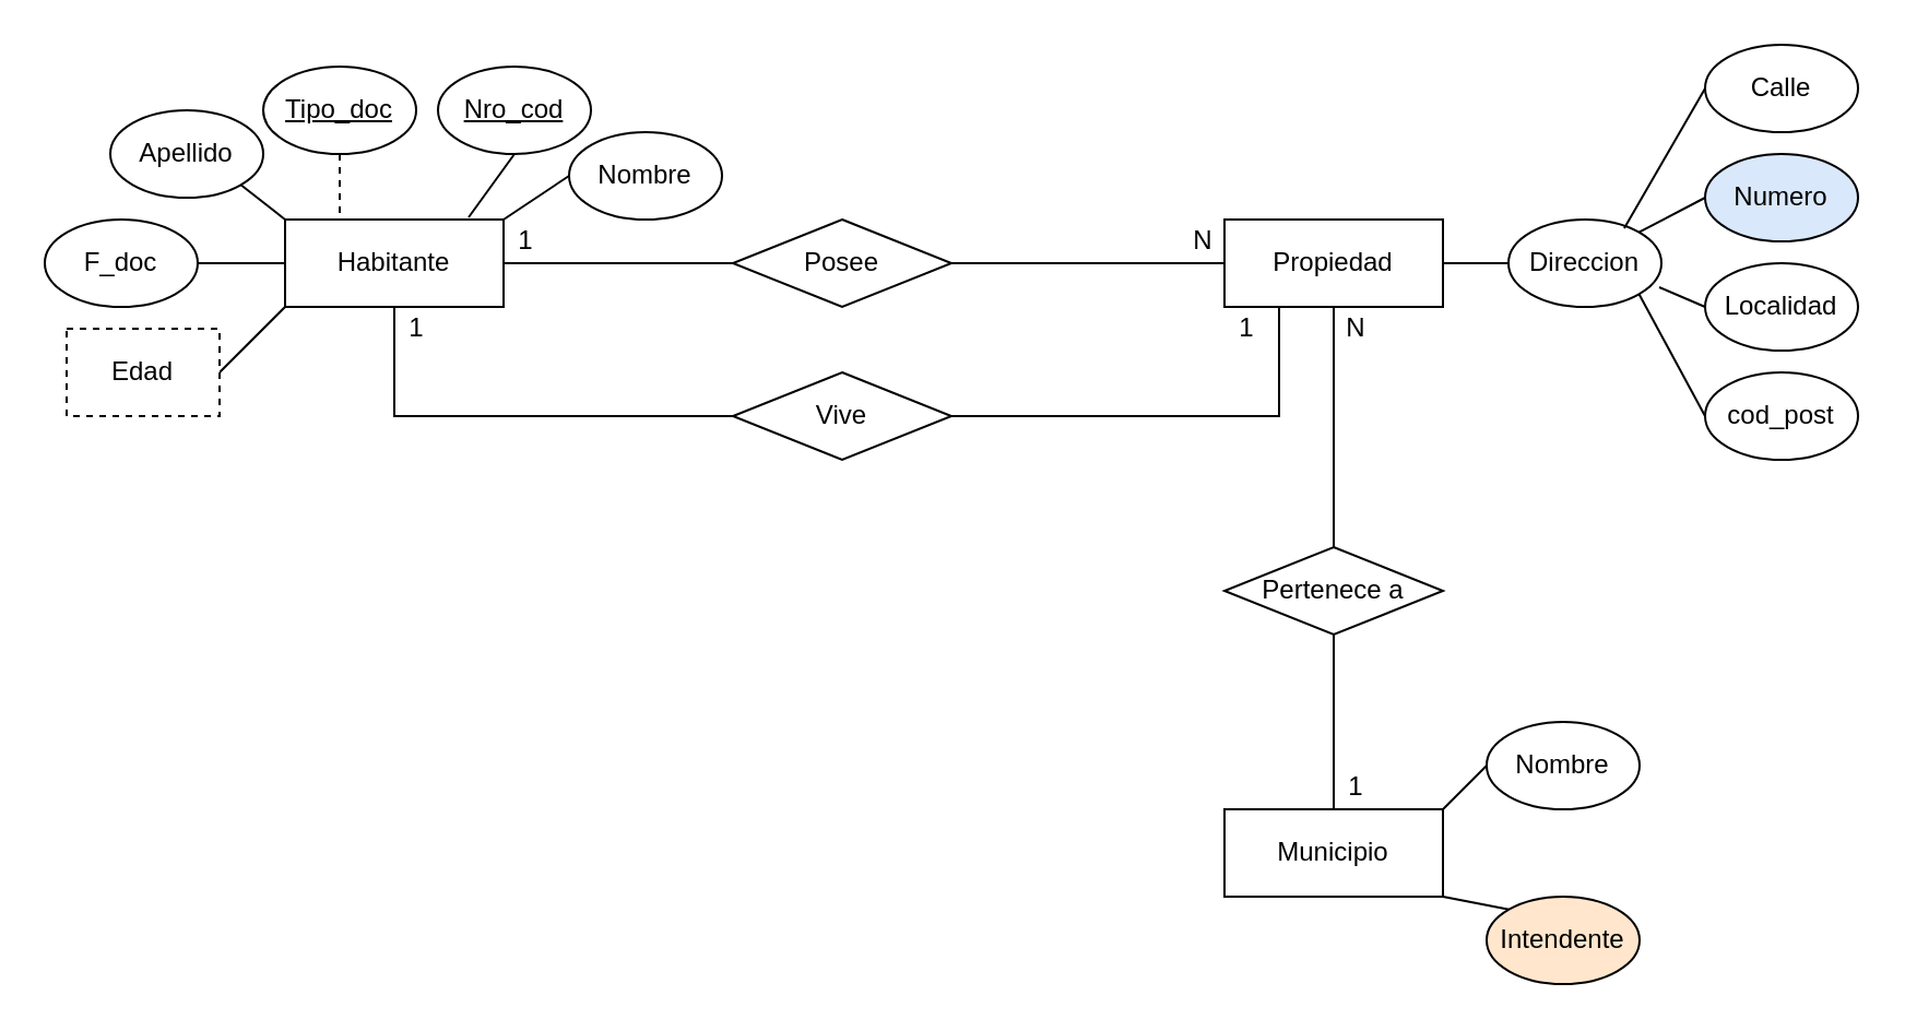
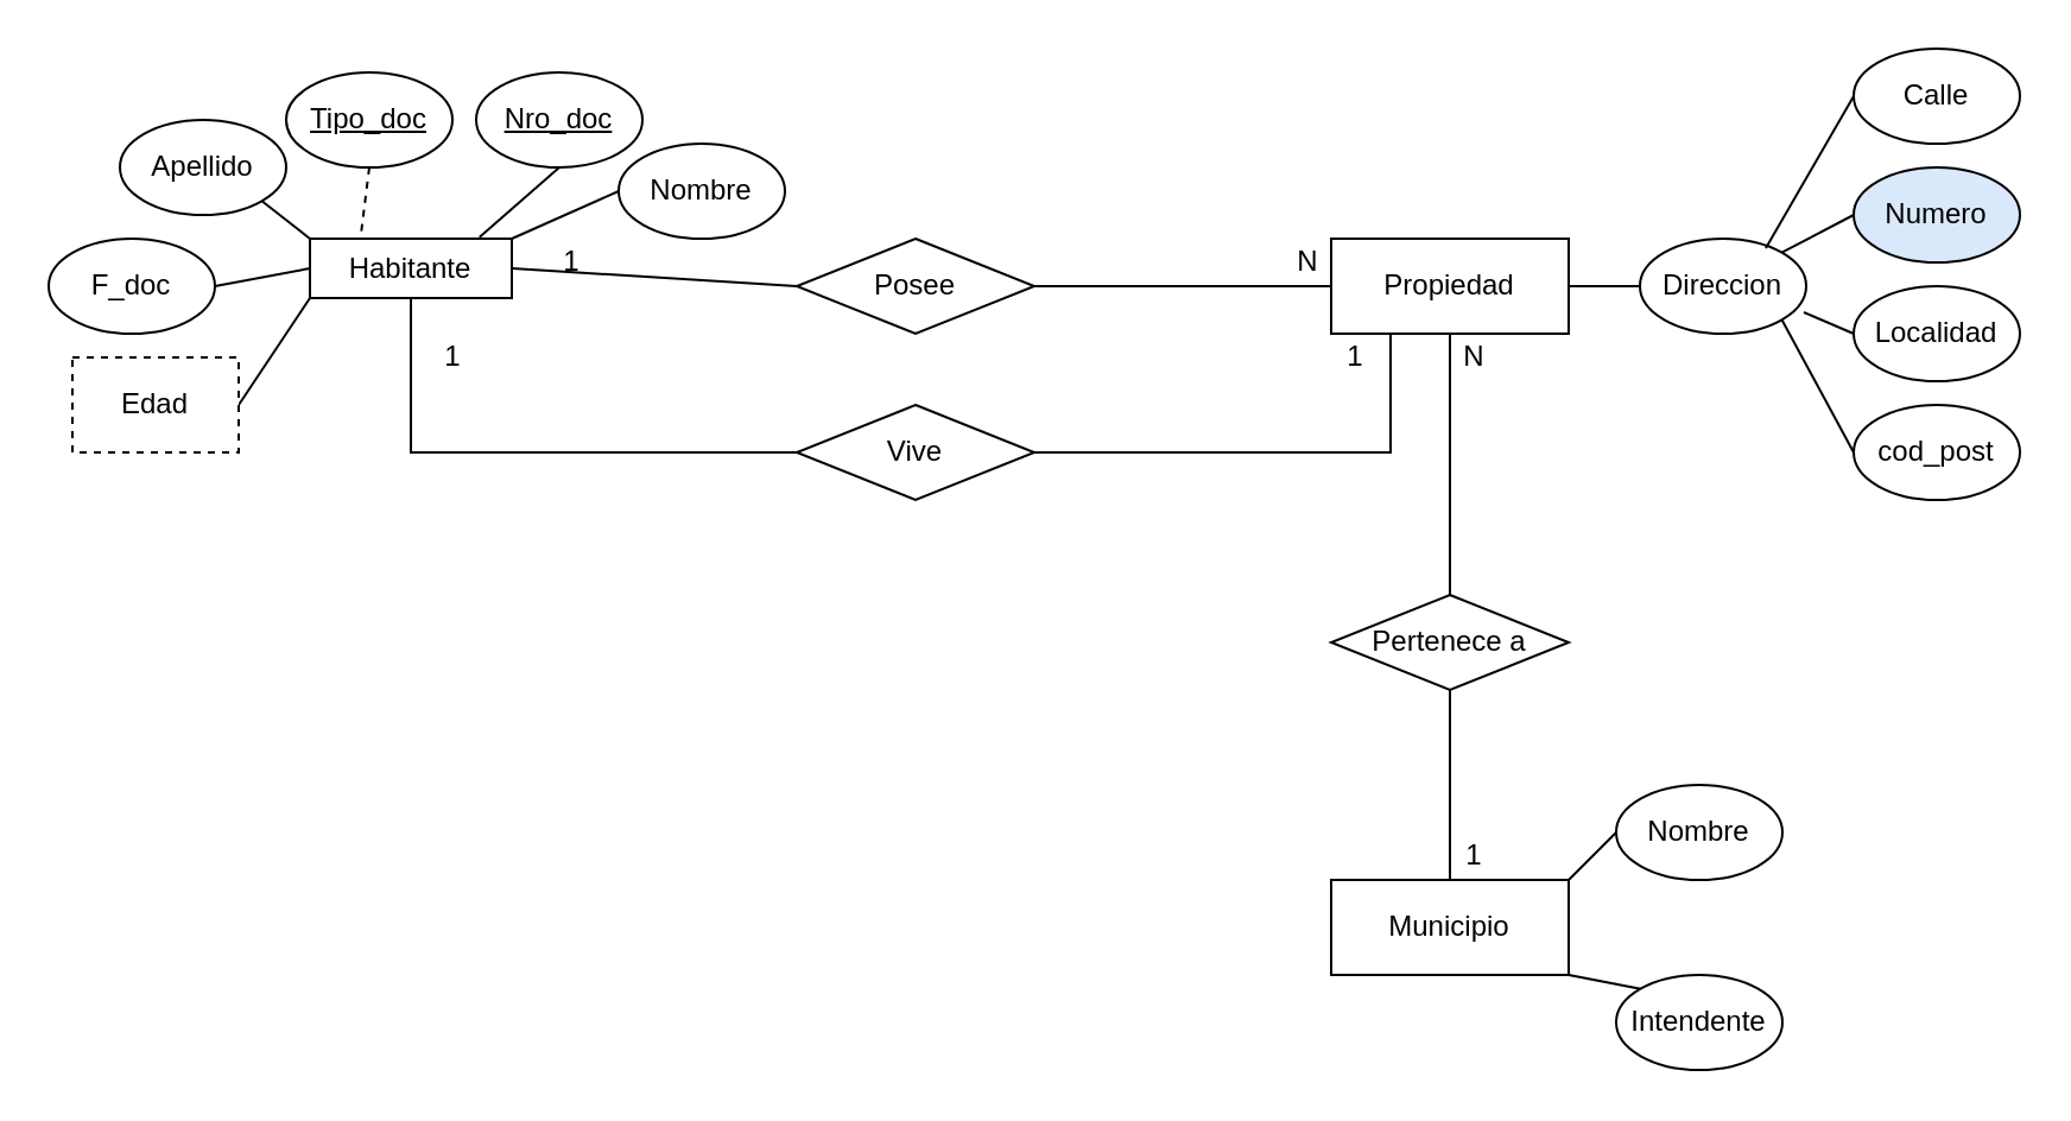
  <mxCell id="0" />
  <mxCell id="1" parent="0" />
  <mxCell id="2" style="edgeStyle=none;rounded=0;orthogonalLoop=1;jettySize=auto;html=1;exitX=1;exitY=0.5;exitDx=0;exitDy=0;entryX=0;entryY=0.5;entryDx=0;entryDy=0;endArrow=none;endFill=0;" edge="1" parent="1" source="4" target="20"><mxGeometry relative="1" as="geometry" /></mxCell>
  <mxCell id="3" style="edgeStyle=orthogonalEdgeStyle;rounded=0;orthogonalLoop=1;jettySize=auto;html=1;exitX=0.5;exitY=1;exitDx=0;exitDy=0;entryX=0;entryY=0.5;entryDx=0;entryDy=0;endArrow=none;endFill=0;" edge="1" parent="1" source="4" target="22"><mxGeometry relative="1" as="geometry" /></mxCell>
- <mxCell id="4" value="Habitante" style="whiteSpace=wrap;html=1;align=center;" vertex="1" parent="1"><mxGeometry x="130" y="100" width="100" height="40" as="geometry" /></mxCell>
+ <mxCell id="4" value="Habitante" style="whiteSpace=wrap;html=1;align=center;" vertex="1" parent="1"><mxGeometry x="130" y="100" width="85" height="25" as="geometry" /></mxCell>
  <mxCell id="5" style="edgeStyle=orthogonalEdgeStyle;rounded=0;orthogonalLoop=1;jettySize=auto;html=1;exitX=0.5;exitY=1;exitDx=0;exitDy=0;entryX=0.5;entryY=0;entryDx=0;entryDy=0;endArrow=none;endFill=0;" edge="1" parent="1" source="6" target="38"><mxGeometry relative="1" as="geometry" /></mxCell>
  <mxCell id="6" value="Propiedad" style="whiteSpace=wrap;html=1;align=center;" vertex="1" parent="1"><mxGeometry x="560" y="100" width="100" height="40" as="geometry" /></mxCell>
  <mxCell id="7" style="edgeStyle=none;rounded=0;orthogonalLoop=1;jettySize=auto;html=1;exitX=0;exitY=0.5;exitDx=0;exitDy=0;entryX=1;entryY=0;entryDx=0;entryDy=0;endArrow=none;endFill=0;" edge="1" parent="1" source="8" target="4"><mxGeometry relative="1" as="geometry" /></mxCell>
  <mxCell id="8" value="Nombre" style="ellipse;whiteSpace=wrap;html=1;align=center;" vertex="1" parent="1"><mxGeometry x="260" y="60" width="70" height="40" as="geometry" /></mxCell>
  <mxCell id="9" style="rounded=0;orthogonalLoop=1;jettySize=auto;html=1;exitX=1;exitY=1;exitDx=0;exitDy=0;entryX=0;entryY=0;entryDx=0;entryDy=0;endArrow=none;endFill=0;" edge="1" parent="1" source="10" target="4"><mxGeometry relative="1" as="geometry" /></mxCell>
  <mxCell id="10" value="Apellido" style="ellipse;whiteSpace=wrap;html=1;align=center;" vertex="1" parent="1"><mxGeometry x="50" y="50" width="70" height="40" as="geometry" /></mxCell>
  <mxCell id="11" style="edgeStyle=none;rounded=0;orthogonalLoop=1;jettySize=auto;html=1;exitX=1;exitY=0.5;exitDx=0;exitDy=0;entryX=0;entryY=0.5;entryDx=0;entryDy=0;endArrow=none;endFill=0;" edge="1" parent="1" source="12" target="4"><mxGeometry relative="1" as="geometry" /></mxCell>
  <mxCell id="12" value="F_doc" style="ellipse;whiteSpace=wrap;html=1;align=center;" vertex="1" parent="1"><mxGeometry x="20" y="100" width="70" height="40" as="geometry" /></mxCell>
  <mxCell id="13" style="edgeStyle=none;rounded=0;orthogonalLoop=1;jettySize=auto;html=1;exitX=1;exitY=0.5;exitDx=0;exitDy=0;entryX=0;entryY=1;entryDx=0;entryDy=0;endArrow=none;endFill=0;" edge="1" parent="1" source="14" target="4"><mxGeometry relative="1" as="geometry" /></mxCell>
  <mxCell id="14" value="Edad" style="whiteSpace=wrap;html=1;align=center;dashed=1;rounded=0;" vertex="1" parent="1"><mxGeometry x="30" y="150" width="70" height="40" as="geometry" /></mxCell>
  <mxCell id="15" style="edgeStyle=none;rounded=0;orthogonalLoop=1;jettySize=auto;html=1;exitX=0.5;exitY=1;exitDx=0;exitDy=0;entryX=0.25;entryY=0;entryDx=0;entryDy=0;endArrow=none;endFill=0;dashed=1;" edge="1" parent="1" source="16" target="4"><mxGeometry relative="1" as="geometry" /></mxCell>
  <mxCell id="16" value="Tipo_doc" style="ellipse;whiteSpace=wrap;html=1;align=center;fontStyle=4;" vertex="1" parent="1"><mxGeometry x="120" y="30" width="70" height="40" as="geometry" /></mxCell>
  <mxCell id="17" style="edgeStyle=none;rounded=0;orthogonalLoop=1;jettySize=auto;html=1;exitX=0.5;exitY=1;exitDx=0;exitDy=0;entryX=0.84;entryY=-0.025;entryDx=0;entryDy=0;entryPerimeter=0;endArrow=none;endFill=0;" edge="1" parent="1" source="18" target="4"><mxGeometry relative="1" as="geometry" /></mxCell>
- <mxCell id="18" value="Nro_cod" style="ellipse;whiteSpace=wrap;html=1;align=center;fontStyle=4;" vertex="1" parent="1"><mxGeometry x="200" y="30" width="70" height="40" as="geometry" /></mxCell>
+ <mxCell id="18" value="Nro_doc" style="ellipse;whiteSpace=wrap;html=1;align=center;fontStyle=4;" vertex="1" parent="1"><mxGeometry x="200" y="30" width="70" height="40" as="geometry" /></mxCell>
  <mxCell id="19" style="edgeStyle=none;rounded=0;orthogonalLoop=1;jettySize=auto;html=1;exitX=1;exitY=0.5;exitDx=0;exitDy=0;entryX=0;entryY=0.5;entryDx=0;entryDy=0;endArrow=none;endFill=0;" edge="1" parent="1" source="20" target="6"><mxGeometry relative="1" as="geometry" /></mxCell>
  <mxCell id="20" value="Posee" style="shape=rhombus;perimeter=rhombusPerimeter;whiteSpace=wrap;html=1;align=center;" vertex="1" parent="1"><mxGeometry x="335" y="100" width="100" height="40" as="geometry" /></mxCell>
  <mxCell id="21" style="edgeStyle=orthogonalEdgeStyle;rounded=0;orthogonalLoop=1;jettySize=auto;html=1;exitX=1;exitY=0.5;exitDx=0;exitDy=0;entryX=0.25;entryY=1;entryDx=0;entryDy=0;endArrow=none;endFill=0;" edge="1" parent="1" source="22" target="6"><mxGeometry relative="1" as="geometry" /></mxCell>
  <mxCell id="22" value="Vive" style="shape=rhombus;perimeter=rhombusPerimeter;whiteSpace=wrap;html=1;align=center;" vertex="1" parent="1"><mxGeometry x="335" y="170" width="100" height="40" as="geometry" /></mxCell>
  <mxCell id="23" value="1" style="text;html=1;align=center;verticalAlign=middle;resizable=0;points=[];autosize=1;" vertex="1" parent="1"><mxGeometry x="230" y="100" width="20" height="20" as="geometry" /></mxCell>
  <mxCell id="24" value="N" style="text;html=1;align=center;verticalAlign=middle;resizable=0;points=[];autosize=1;" vertex="1" parent="1"><mxGeometry x="540" y="100" width="20" height="20" as="geometry" /></mxCell>
  <mxCell id="25" style="edgeStyle=none;rounded=0;orthogonalLoop=1;jettySize=auto;html=1;exitX=0;exitY=0.5;exitDx=0;exitDy=0;entryX=1;entryY=0.5;entryDx=0;entryDy=0;endArrow=none;endFill=0;" edge="1" parent="1" source="26" target="6"><mxGeometry relative="1" as="geometry" /></mxCell>
  <mxCell id="26" value="Direccion" style="ellipse;whiteSpace=wrap;html=1;align=center;" vertex="1" parent="1"><mxGeometry x="690" y="100" width="70" height="40" as="geometry" /></mxCell>
  <mxCell id="27" style="edgeStyle=none;rounded=0;orthogonalLoop=1;jettySize=auto;html=1;exitX=0;exitY=0.5;exitDx=0;exitDy=0;entryX=1;entryY=0;entryDx=0;entryDy=0;endArrow=none;endFill=0;" edge="1" parent="1" source="28" target="26"><mxGeometry relative="1" as="geometry" /></mxCell>
  <mxCell id="28" value="Numero" style="ellipse;whiteSpace=wrap;html=1;align=center;fillColor=#dae8fc;" vertex="1" parent="1"><mxGeometry x="780" y="70" width="70" height="40" as="geometry" /></mxCell>
  <mxCell id="29" style="edgeStyle=none;rounded=0;orthogonalLoop=1;jettySize=auto;html=1;exitX=0;exitY=0.5;exitDx=0;exitDy=0;entryX=0.986;entryY=0.775;entryDx=0;entryDy=0;entryPerimeter=0;endArrow=none;endFill=0;" edge="1" parent="1" source="30" target="26"><mxGeometry relative="1" as="geometry" /></mxCell>
  <mxCell id="30" value="Localidad" style="ellipse;whiteSpace=wrap;html=1;align=center;" vertex="1" parent="1"><mxGeometry x="780" y="120" width="70" height="40" as="geometry" /></mxCell>
  <mxCell id="31" style="edgeStyle=none;rounded=0;orthogonalLoop=1;jettySize=auto;html=1;exitX=0;exitY=0.5;exitDx=0;exitDy=0;entryX=1;entryY=1;entryDx=0;entryDy=0;endArrow=none;endFill=0;" edge="1" parent="1" source="32" target="26"><mxGeometry relative="1" as="geometry" /></mxCell>
  <mxCell id="32" value="cod_post" style="ellipse;whiteSpace=wrap;html=1;align=center;" vertex="1" parent="1"><mxGeometry x="780" y="170" width="70" height="40" as="geometry" /></mxCell>
  <mxCell id="33" style="edgeStyle=none;rounded=0;orthogonalLoop=1;jettySize=auto;html=1;exitX=0;exitY=0.5;exitDx=0;exitDy=0;endArrow=none;endFill=0;entryX=0.757;entryY=0.1;entryDx=0;entryDy=0;entryPerimeter=0;" edge="1" parent="1" source="34" target="26"><mxGeometry relative="1" as="geometry"><mxPoint x="750" y="100" as="targetPoint" /></mxGeometry></mxCell>
  <mxCell id="34" value="Calle" style="ellipse;whiteSpace=wrap;html=1;align=center;" vertex="1" parent="1"><mxGeometry x="780" y="20" width="70" height="40" as="geometry" /></mxCell>
  <mxCell id="35" value="1" style="text;html=1;align=center;verticalAlign=middle;resizable=0;points=[];autosize=1;" vertex="1" parent="1"><mxGeometry x="180" y="140" width="20" height="20" as="geometry" /></mxCell>
  <mxCell id="36" value="Municipio" style="whiteSpace=wrap;html=1;align=center;" vertex="1" parent="1"><mxGeometry x="560" y="370" width="100" height="40" as="geometry" /></mxCell>
  <mxCell id="37" style="edgeStyle=orthogonalEdgeStyle;rounded=0;orthogonalLoop=1;jettySize=auto;html=1;exitX=0.5;exitY=1;exitDx=0;exitDy=0;entryX=0.5;entryY=0;entryDx=0;entryDy=0;endArrow=none;endFill=0;" edge="1" parent="1" source="38" target="36"><mxGeometry relative="1" as="geometry" /></mxCell>
  <mxCell id="38" value="Pertenece a" style="shape=rhombus;perimeter=rhombusPerimeter;whiteSpace=wrap;html=1;align=center;" vertex="1" parent="1"><mxGeometry x="560" y="250" width="100" height="40" as="geometry" /></mxCell>
  <mxCell id="39" value="1" style="text;html=1;align=center;verticalAlign=middle;resizable=0;points=[];autosize=1;" vertex="1" parent="1"><mxGeometry x="560" y="140" width="20" height="20" as="geometry" /></mxCell>
  <mxCell id="40" value="N" style="text;html=1;align=center;verticalAlign=middle;resizable=0;points=[];autosize=1;" vertex="1" parent="1"><mxGeometry x="610" y="140" width="20" height="20" as="geometry" /></mxCell>
  <mxCell id="41" value="1" style="text;html=1;align=center;verticalAlign=middle;resizable=0;points=[];autosize=1;" vertex="1" parent="1"><mxGeometry x="610" y="350" width="20" height="20" as="geometry" /></mxCell>
  <mxCell id="42" style="edgeStyle=none;rounded=0;orthogonalLoop=1;jettySize=auto;html=1;exitX=0;exitY=0.5;exitDx=0;exitDy=0;entryX=1;entryY=0;entryDx=0;entryDy=0;endArrow=none;endFill=0;" edge="1" parent="1" source="43" target="36"><mxGeometry relative="1" as="geometry" /></mxCell>
  <mxCell id="43" value="Nombre" style="ellipse;whiteSpace=wrap;html=1;align=center;" vertex="1" parent="1"><mxGeometry x="680" y="330" width="70" height="40" as="geometry" /></mxCell>
  <mxCell id="44" style="rounded=0;orthogonalLoop=1;jettySize=auto;html=1;exitX=0;exitY=0;exitDx=0;exitDy=0;entryX=1;entryY=1;entryDx=0;entryDy=0;endArrow=none;endFill=0;" edge="1" parent="1" source="45" target="36"><mxGeometry relative="1" as="geometry" /></mxCell>
- <mxCell id="45" value="Intendente" style="ellipse;whiteSpace=wrap;html=1;align=center;fillColor=#ffe6cc;" vertex="1" parent="1"><mxGeometry x="680" y="410" width="70" height="40" as="geometry" /></mxCell>
+ <mxCell id="45" value="Intendente" style="ellipse;whiteSpace=wrap;html=1;align=center;" vertex="1" parent="1"><mxGeometry x="680" y="410" width="70" height="40" as="geometry" /></mxCell>
